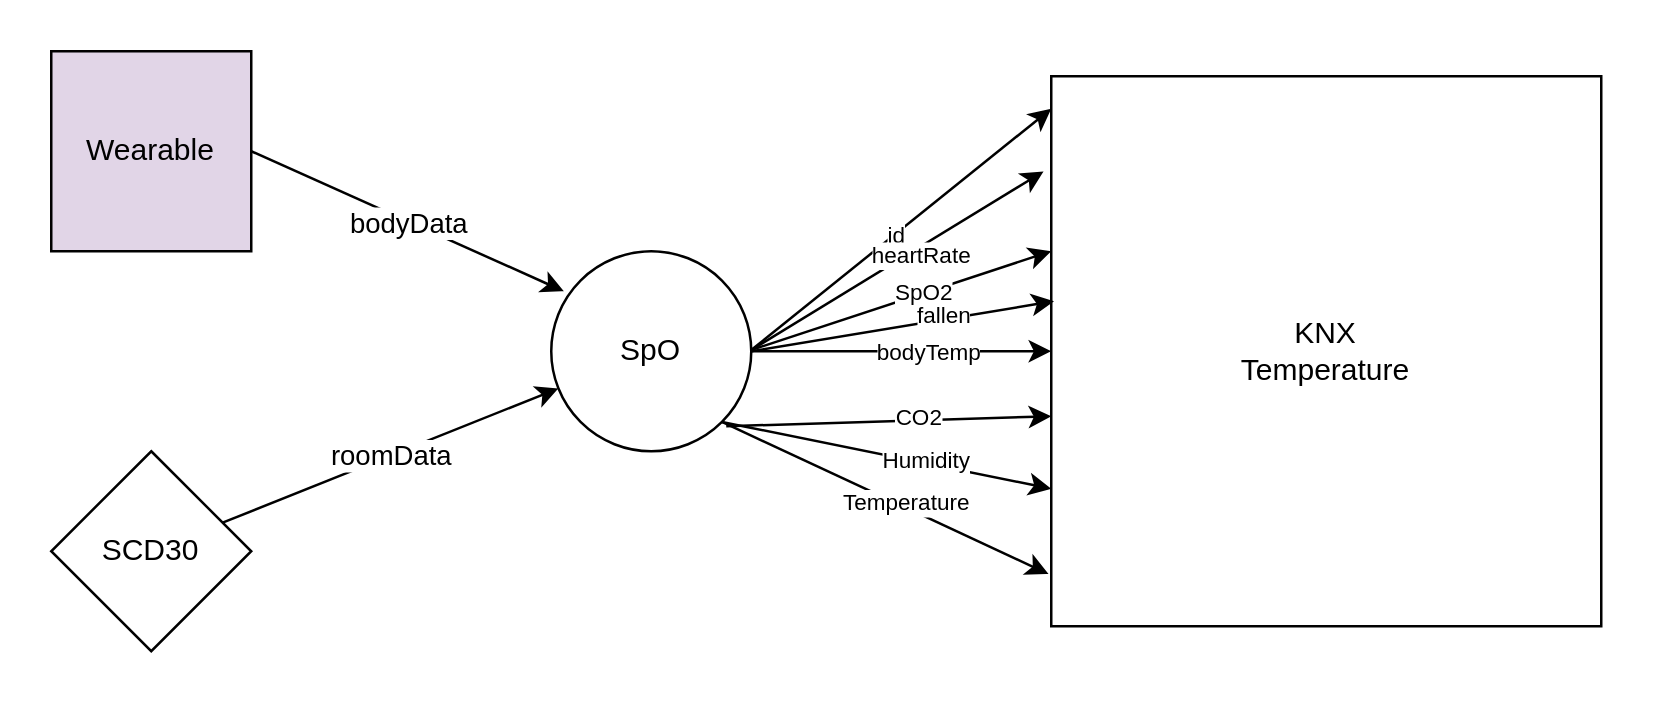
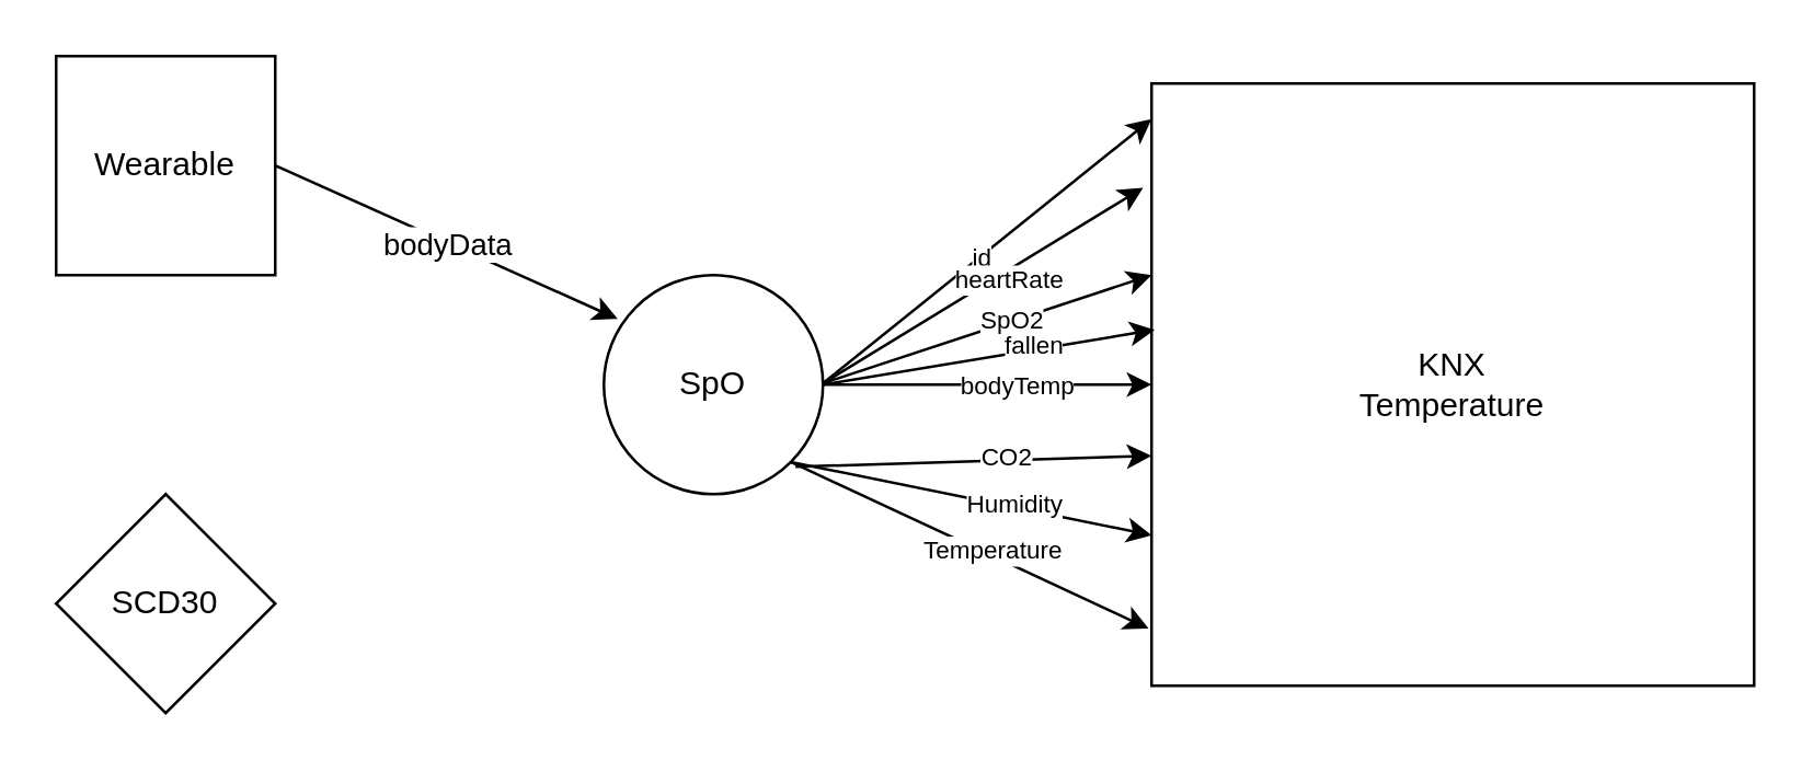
  <mxCell id="0" />
  <mxCell id="1" parent="0" />
- <mxCell id="2" value="Wearable" style="whiteSpace=wrap;html=1;aspect=fixed;fillColor=#e1d5e7;" vertex="1" parent="1"><mxGeometry x="20" y="20" width="80" height="80" as="geometry" /></mxCell>
+ <mxCell id="2" value="Wearable" style="whiteSpace=wrap;html=1;aspect=fixed;" vertex="1" parent="1"><mxGeometry x="20" y="20" width="80" height="80" as="geometry" /></mxCell>
  <mxCell id="3" value="SCD30" style="rhombus;whiteSpace=wrap;html=1;aspect=fixed;" vertex="1" parent="1"><mxGeometry x="20" y="180" width="80" height="80" as="geometry" /></mxCell>
  <mxCell id="4" value="KNX&lt;br&gt;Temperature" style="whiteSpace=wrap;html=1;aspect=fixed;" vertex="1" parent="1"><mxGeometry x="420" y="30" width="220" height="220" as="geometry" /></mxCell>
  <mxCell id="5" value="SpO" style="ellipse;whiteSpace=wrap;html=1;aspect=fixed;" vertex="1" parent="1"><mxGeometry x="220" y="100" width="80" height="80" as="geometry" /></mxCell>
  <mxCell id="6" value="" style="endArrow=classic;html=1;rounded=0;entryX=0.063;entryY=0.2;entryDx=0;entryDy=0;entryPerimeter=0;" edge="1" parent="1" target="5"><mxGeometry relative="1" as="geometry"><mxPoint x="100" y="60" as="sourcePoint" /><mxPoint x="200" y="60" as="targetPoint" /></mxGeometry></mxCell>
  <mxCell id="7" value="bodyData" style="edgeLabel;resizable=0;html=1;align=center;verticalAlign=middle;" connectable="0" vertex="1" parent="6"><mxGeometry relative="1" as="geometry" /></mxCell>
- <mxCell id="8" value="" style="endArrow=classic;html=1;rounded=0;" edge="1" parent="1" source="3" target="5"><mxGeometry relative="1" as="geometry"><mxPoint x="100" y="220" as="sourcePoint" /><mxPoint x="200" y="220" as="targetPoint" /></mxGeometry></mxCell>
- <mxCell id="9" value="roomData" style="edgeLabel;resizable=0;html=1;align=center;verticalAlign=middle;" connectable="0" vertex="1" parent="8"><mxGeometry relative="1" as="geometry" /></mxCell>
  <mxCell id="10" value="" style="endArrow=classic;html=1;rounded=0;entryX=0;entryY=0.059;entryDx=0;entryDy=0;entryPerimeter=0;" edge="1" parent="1" target="4"><mxGeometry width="50" height="50" relative="1" as="geometry"><mxPoint x="300" y="139.5" as="sourcePoint" /><mxPoint x="420" y="70" as="targetPoint" /></mxGeometry></mxCell>
  <mxCell id="11" value="id" style="edgeLabel;html=1;align=center;verticalAlign=middle;resizable=0;points=[];fontSize=9;" vertex="1" connectable="0" parent="10"><mxGeometry x="-0.034" relative="1" as="geometry"><mxPoint as="offset" /></mxGeometry></mxCell>
  <mxCell id="12" value="" style="endArrow=classic;html=1;rounded=0;entryX=-0.014;entryY=0.173;entryDx=0;entryDy=0;entryPerimeter=0;" edge="1" parent="1" target="4"><mxGeometry width="50" height="50" relative="1" as="geometry"><mxPoint x="300" y="139.5" as="sourcePoint" /><mxPoint x="420" y="100" as="targetPoint" /></mxGeometry></mxCell>
  <mxCell id="13" value="heartRate" style="edgeLabel;html=1;align=center;verticalAlign=middle;resizable=0;points=[];fontSize=9;" vertex="1" connectable="0" parent="12"><mxGeometry x="-0.001" y="3" relative="1" as="geometry"><mxPoint x="11" as="offset" /></mxGeometry></mxCell>
  <mxCell id="14" value="" style="endArrow=classic;html=1;rounded=0;entryX=0;entryY=0.318;entryDx=0;entryDy=0;entryPerimeter=0;" edge="1" parent="1" target="4"><mxGeometry width="50" height="50" relative="1" as="geometry"><mxPoint x="300" y="139.5" as="sourcePoint" /><mxPoint x="420" y="130" as="targetPoint" /></mxGeometry></mxCell>
  <mxCell id="15" value="SpO2" style="edgeLabel;html=1;align=center;verticalAlign=middle;resizable=0;points=[];fontSize=9;" vertex="1" connectable="0" parent="14"><mxGeometry x="0.134" relative="1" as="geometry"><mxPoint as="offset" /></mxGeometry></mxCell>
  <mxCell id="16" value="" style="endArrow=classic;html=1;rounded=0;entryX=0.005;entryY=0.409;entryDx=0;entryDy=0;entryPerimeter=0;" edge="1" parent="1" target="4"><mxGeometry width="50" height="50" relative="1" as="geometry"><mxPoint x="300" y="140" as="sourcePoint" /><mxPoint x="420" y="160" as="targetPoint" /></mxGeometry></mxCell>
  <mxCell id="17" value="fallen" style="edgeLabel;html=1;align=center;verticalAlign=middle;resizable=0;points=[];fontSize=9;" vertex="1" connectable="0" parent="16"><mxGeometry x="0.278" y="2" relative="1" as="geometry"><mxPoint as="offset" /></mxGeometry></mxCell>
  <mxCell id="18" value="" style="endArrow=classic;html=1;rounded=0;entryX=0;entryY=0.5;entryDx=0;entryDy=0;exitX=1;exitY=0.5;exitDx=0;exitDy=0;" edge="1" parent="1" target="4"><mxGeometry width="50" height="50" relative="1" as="geometry"><mxPoint x="300" y="140" as="sourcePoint" /><mxPoint x="420" y="190" as="targetPoint" /></mxGeometry></mxCell>
  <mxCell id="19" value="bodyTemp" style="edgeLabel;html=1;align=center;verticalAlign=middle;resizable=0;points=[];fontSize=9;" vertex="1" connectable="0" parent="18"><mxGeometry x="0.049" relative="1" as="geometry"><mxPoint x="7" as="offset" /></mxGeometry></mxCell>
  <mxCell id="20" value="" style="endArrow=classic;html=1;rounded=0;" edge="1" parent="1"><mxGeometry width="50" height="50" relative="1" as="geometry"><mxPoint x="290" y="170" as="sourcePoint" /><mxPoint x="420" y="166" as="targetPoint" /></mxGeometry></mxCell>
  <mxCell id="21" value="CO2" style="edgeLabel;html=1;align=center;verticalAlign=middle;resizable=0;points=[];fontSize=9;" vertex="1" connectable="0" parent="20"><mxGeometry x="0.187" y="1" relative="1" as="geometry"><mxPoint as="offset" /></mxGeometry></mxCell>
  <mxCell id="22" value="" style="endArrow=classic;html=1;rounded=0;entryX=0;entryY=0.75;entryDx=0;entryDy=0;exitX=1;exitY=1;exitDx=0;exitDy=0;" edge="1" parent="1" source="5" target="4"><mxGeometry width="50" height="50" relative="1" as="geometry"><mxPoint x="290" y="170" as="sourcePoint" /><mxPoint x="420" y="240" as="targetPoint" /></mxGeometry></mxCell>
  <mxCell id="23" value="Humidity" style="edgeLabel;html=1;align=center;verticalAlign=middle;resizable=0;points=[];fontSize=9;" vertex="1" connectable="0" parent="22"><mxGeometry x="0.233" y="1" relative="1" as="geometry"><mxPoint as="offset" /></mxGeometry></mxCell>
  <mxCell id="24" value="" style="endArrow=classic;html=1;rounded=0;entryX=-0.005;entryY=0.905;entryDx=0;entryDy=0;exitX=1;exitY=1;exitDx=0;exitDy=0;entryPerimeter=0;" edge="1" parent="1" source="5" target="4"><mxGeometry width="50" height="50" relative="1" as="geometry"><mxPoint x="274" y="140" as="sourcePoint" /><mxPoint x="404" y="240.5" as="targetPoint" /></mxGeometry></mxCell>
  <mxCell id="25" value="Temperature" style="edgeLabel;html=1;align=center;verticalAlign=middle;resizable=0;points=[];fontSize=9;" vertex="1" connectable="0" parent="24"><mxGeometry x="0.111" y="1" relative="1" as="geometry"><mxPoint y="-1" as="offset" /></mxGeometry></mxCell>
